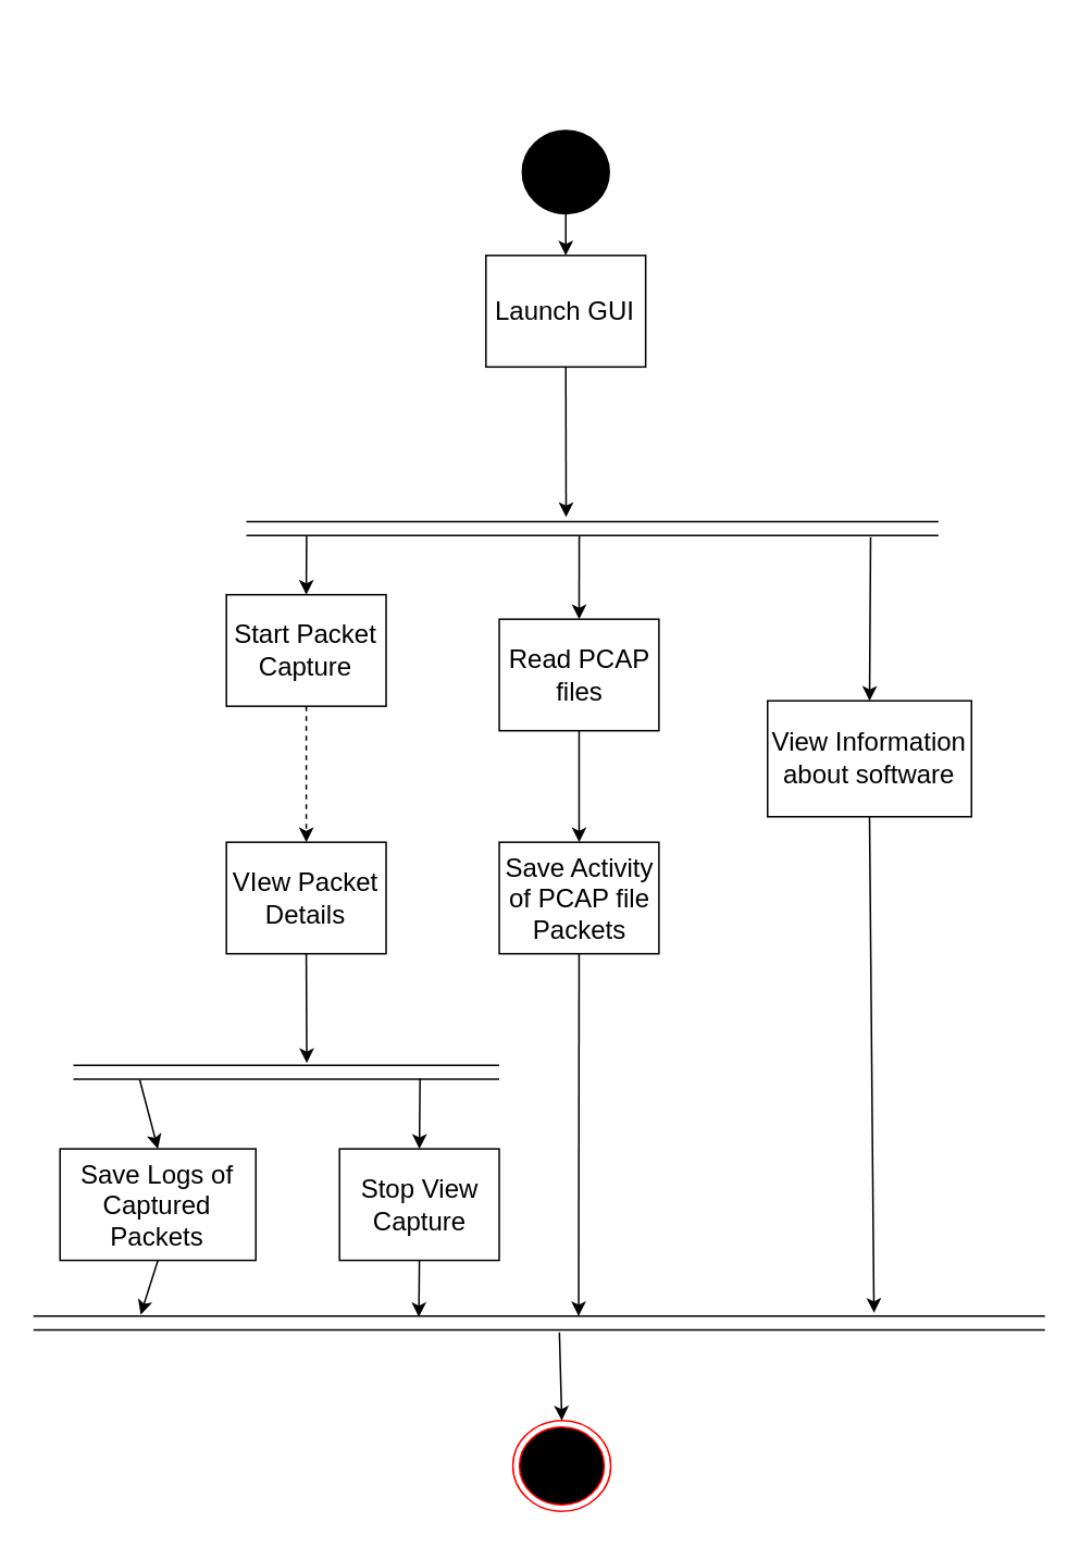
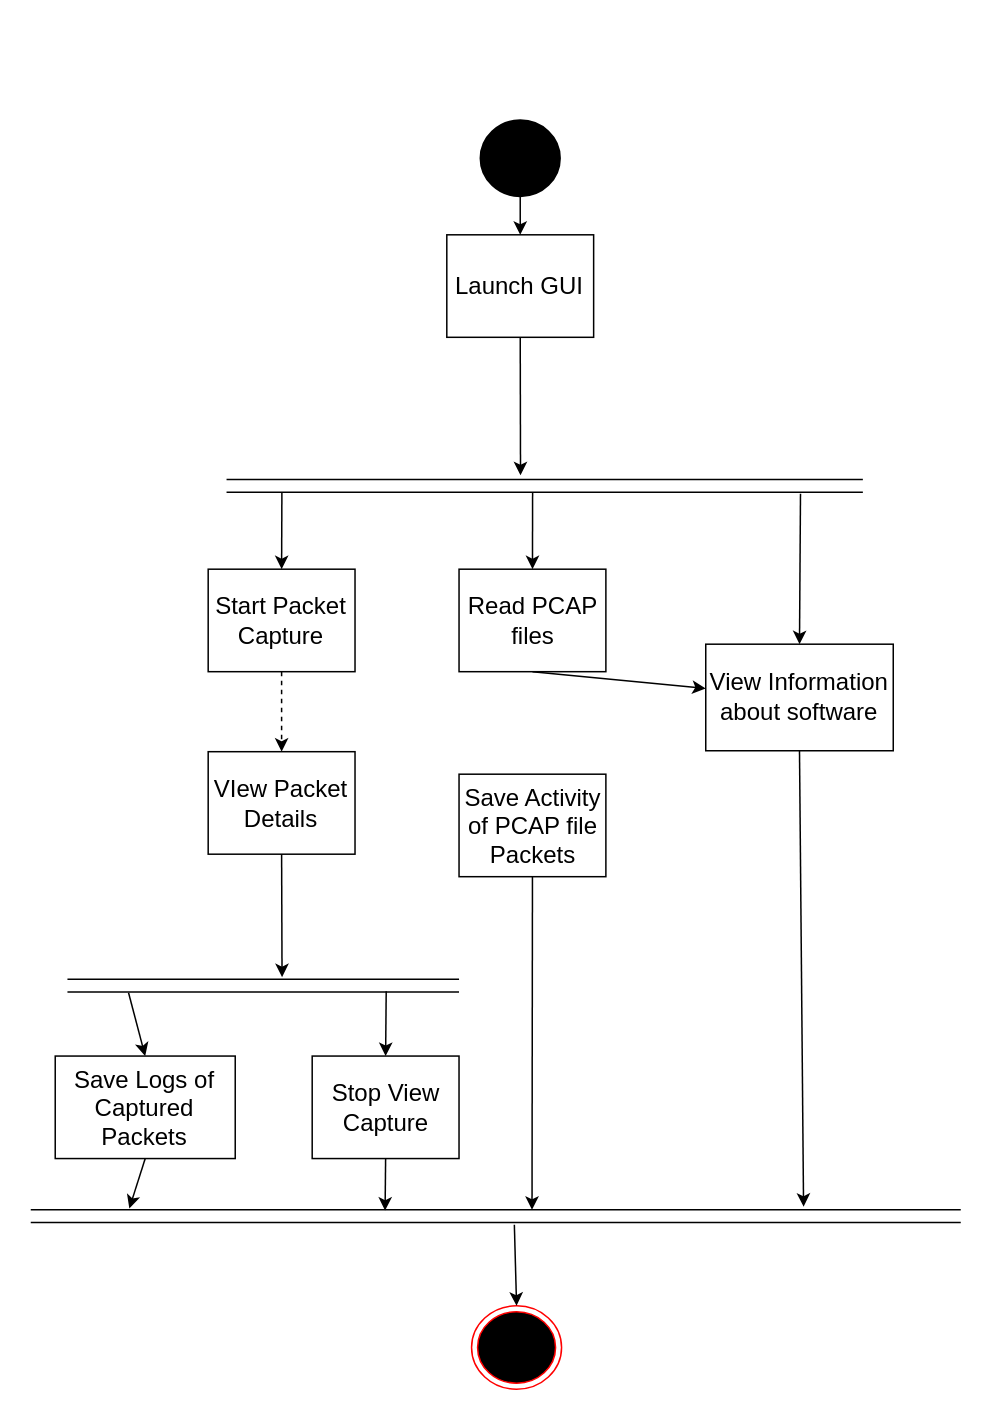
  <mxCell id="0" />
  <mxCell id="1" parent="0" />
  <mxCell id="2" value="" style="group" parent="1" vertex="1" connectable="0"><mxGeometry x="20" y="20" width="620" height="905.62" as="geometry" /></mxCell>
  <mxCell id="3" value="" style="group" parent="2" vertex="1" connectable="0"><mxGeometry y="60" width="620" height="845.62" as="geometry" /></mxCell>
  <mxCell id="4" value="" style="strokeWidth=2;html=1;shape=mxgraph.flowchart.start_2;whiteSpace=wrap;fillColor=#000000;container=0;" parent="3" vertex="1"><mxGeometry x="300.2" width="52.24" height="50" as="geometry" /></mxCell>
  <mxCell id="5" value="&lt;font style=&quot;font-size: 16px;&quot;&gt;Launch GUI&lt;/font&gt;" style="points=[[0.25,0,0],[0.5,0,0],[0.75,0,0],[1,0.25,0],[1,0.5,0],[1,0.75,0],[0.75,1,0],[0.5,1,0],[0.25,1,0],[0,0.75,0],[0,0.5,0],[0,0.25,0]];shape=mxgraph.bpmn.task2;whiteSpace=wrap;rectStyle=rounded;size=10;html=1;container=0;expand=0;collapsible=0;taskMarker=abstract;" parent="3" vertex="1"><mxGeometry x="277.368" y="76.042" width="97.895" height="68.333" as="geometry" /></mxCell>
- <mxCell id="6" value="&lt;span style=&quot;font-size: 16px;&quot;&gt;Start Packet Capture&lt;/span&gt;" style="points=[[0.25,0,0],[0.5,0,0],[0.75,0,0],[1,0.25,0],[1,0.5,0],[1,0.75,0],[0.75,1,0],[0.5,1,0],[0.25,1,0],[0,0.75,0],[0,0.5,0],[0,0.25,0]];shape=mxgraph.bpmn.task2;whiteSpace=wrap;rectStyle=rounded;size=10;html=1;container=0;expand=0;collapsible=0;taskMarker=abstract;" parent="3" vertex="1"><mxGeometry x="118.289" y="283.958" width="97.895" height="68.333" as="geometry" /></mxCell>
+ <mxCell id="6" value="&lt;span style=&quot;font-size: 16px;&quot;&gt;Start Packet Capture&lt;/span&gt;" style="points=[[0.25,0,0],[0.5,0,0],[0.75,0,0],[1,0.25,0],[1,0.5,0],[1,0.75,0],[0.75,1,0],[0.5,1,0],[0.25,1,0],[0,0.75,0],[0,0.5,0],[0,0.25,0]];shape=mxgraph.bpmn.task2;whiteSpace=wrap;rectStyle=rounded;size=10;html=1;container=0;expand=0;collapsible=0;taskMarker=abstract;" parent="3" vertex="1"><mxGeometry x="118.289" y="298.958" width="97.895" height="68.333" as="geometry" /></mxCell>
  <mxCell id="7" value="&lt;span style=&quot;font-size: 16px;&quot;&gt;Stop View Capture&lt;/span&gt;" style="points=[[0.25,0,0],[0.5,0,0],[0.75,0,0],[1,0.25,0],[1,0.5,0],[1,0.75,0],[0.75,1,0],[0.5,1,0],[0.25,1,0],[0,0.75,0],[0,0.5,0],[0,0.25,0]];shape=mxgraph.bpmn.task2;whiteSpace=wrap;rectStyle=rounded;size=10;html=1;container=0;expand=0;collapsible=0;taskMarker=abstract;" parent="3" vertex="1"><mxGeometry x="187.632" y="623.542" width="97.895" height="68.333" as="geometry" /></mxCell>
- <mxCell id="8" value="&lt;span style=&quot;font-size: 16px;&quot;&gt;VIew Packet Details&lt;/span&gt;" style="points=[[0.25,0,0],[0.5,0,0],[0.75,0,0],[1,0.25,0],[1,0.5,0],[1,0.75,0],[0.75,1,0],[0.5,1,0],[0.25,1,0],[0,0.75,0],[0,0.5,0],[0,0.25,0]];shape=mxgraph.bpmn.task2;whiteSpace=wrap;rectStyle=rounded;size=10;html=1;container=0;expand=0;collapsible=0;taskMarker=abstract;" parent="3" vertex="1"><mxGeometry x="118.289" y="435.625" width="97.895" height="68.333" as="geometry" /></mxCell>
+ <mxCell id="8" value="&lt;span style=&quot;font-size: 16px;&quot;&gt;VIew Packet Details&lt;/span&gt;" style="points=[[0.25,0,0],[0.5,0,0],[0.75,0,0],[1,0.25,0],[1,0.5,0],[1,0.75,0],[0.75,1,0],[0.5,1,0],[0.25,1,0],[0,0.75,0],[0,0.5,0],[0,0.25,0]];shape=mxgraph.bpmn.task2;whiteSpace=wrap;rectStyle=rounded;size=10;html=1;container=0;expand=0;collapsible=0;taskMarker=abstract;" parent="3" vertex="1"><mxGeometry x="118.289" y="420.625" width="97.895" height="68.333" as="geometry" /></mxCell>
  <mxCell id="9" value="&lt;span style=&quot;font-size: 16px;&quot;&gt;Save Logs of Captured Packets&lt;/span&gt;" style="points=[[0.25,0,0],[0.5,0,0],[0.75,0,0],[1,0.25,0],[1,0.5,0],[1,0.75,0],[0.75,1,0],[0.5,1,0],[0.25,1,0],[0,0.75,0],[0,0.5,0],[0,0.25,0]];shape=mxgraph.bpmn.task2;whiteSpace=wrap;rectStyle=rounded;size=10;html=1;container=0;expand=0;collapsible=0;taskMarker=abstract;" parent="3" vertex="1"><mxGeometry x="16.316" y="623.542" width="120" height="68.333" as="geometry" /></mxCell>
  <mxCell id="10" value="&lt;span style=&quot;font-size: 16px;&quot;&gt;View Information about software&lt;/span&gt;" style="points=[[0.25,0,0],[0.5,0,0],[0.75,0,0],[1,0.25,0],[1,0.5,0],[1,0.75,0],[0.75,1,0],[0.5,1,0],[0.25,1,0],[0,0.75,0],[0,0.5,0],[0,0.25,0]];shape=mxgraph.bpmn.task2;whiteSpace=wrap;rectStyle=rounded;size=10;html=1;container=0;expand=0;collapsible=0;taskMarker=abstract;" parent="3" vertex="1"><mxGeometry x="450" y="348.96" width="125" height="71.04" as="geometry" /></mxCell>
  <mxCell id="11" value="&lt;span style=&quot;font-size: 16px;&quot;&gt;Read PCAP files&lt;/span&gt;" style="points=[[0.25,0,0],[0.5,0,0],[0.75,0,0],[1,0.25,0],[1,0.5,0],[1,0.75,0],[0.75,1,0],[0.5,1,0],[0.25,1,0],[0,0.75,0],[0,0.5,0],[0,0.25,0]];shape=mxgraph.bpmn.task2;whiteSpace=wrap;rectStyle=rounded;size=10;html=1;container=0;expand=0;collapsible=0;taskMarker=abstract;" parent="3" vertex="1"><mxGeometry x="285.526" y="298.958" width="97.895" height="68.333" as="geometry" /></mxCell>
  <mxCell id="12" value="" style="endArrow=classic;html=1;rounded=0;exitX=0.5;exitY=1;exitDx=0;exitDy=0;exitPerimeter=0;entryX=0.5;entryY=0;entryDx=0;entryDy=0;entryPerimeter=0;" parent="3" source="4" target="5" edge="1"><mxGeometry width="50" height="50" relative="1" as="geometry"><mxPoint x="293.684" y="179.375" as="sourcePoint" /><mxPoint x="334.474" y="136.667" as="targetPoint" /></mxGeometry></mxCell>
  <mxCell id="13" value="" style="endArrow=classic;html=1;rounded=0;exitX=0.5;exitY=1;exitDx=0;exitDy=0;exitPerimeter=0;entryX=0.5;entryY=0;entryDx=0;entryDy=0;entryPerimeter=0;dashed=1;" parent="3" source="6" target="8" edge="1"><mxGeometry width="50" height="50" relative="1" as="geometry"><mxPoint x="293.684" y="350.208" as="sourcePoint" /><mxPoint x="334.474" y="307.5" as="targetPoint" /></mxGeometry></mxCell>
  <mxCell id="14" value="" style="endArrow=classic;html=1;rounded=0;entryX=0.5;entryY=0;entryDx=0;entryDy=0;entryPerimeter=0;exitX=0.156;exitY=1.061;exitDx=0;exitDy=0;exitPerimeter=0;" parent="3" source="23" target="9" edge="1"><mxGeometry width="50" height="50" relative="1" as="geometry"><mxPoint x="65.263" y="580.833" as="sourcePoint" /><mxPoint x="334.474" y="307.5" as="targetPoint" /></mxGeometry></mxCell>
  <mxCell id="15" value="&lt;span style=&quot;font-size: 16px;&quot;&gt;Save Activity of PCAP file Packets&lt;/span&gt;" style="points=[[0.25,0,0],[0.5,0,0],[0.75,0,0],[1,0.25,0],[1,0.5,0],[1,0.75,0],[0.75,1,0],[0.5,1,0],[0.25,1,0],[0,0.75,0],[0,0.5,0],[0,0.25,0]];shape=mxgraph.bpmn.task2;whiteSpace=wrap;rectStyle=rounded;size=10;html=1;container=0;expand=0;collapsible=0;taskMarker=abstract;" parent="3" vertex="1"><mxGeometry x="285.526" y="435.625" width="97.895" height="68.333" as="geometry" /></mxCell>
  <mxCell id="16" value="" style="endArrow=classic;html=1;rounded=0;entryX=0.5;entryY=0;entryDx=0;entryDy=0;entryPerimeter=0;exitX=0.814;exitY=0.95;exitDx=0;exitDy=0;exitPerimeter=0;" parent="3" source="23" target="7" edge="1"><mxGeometry width="50" height="50" relative="1" as="geometry"><mxPoint x="236.579" y="580.833" as="sourcePoint" /><mxPoint x="130.526" y="512.5" as="targetPoint" /></mxGeometry></mxCell>
  <mxCell id="17" value="" style="endArrow=classic;html=1;rounded=0;exitX=0.5;exitY=1;exitDx=0;exitDy=0;exitPerimeter=0;entryX=0.462;entryY=-0.328;entryDx=0;entryDy=0;entryPerimeter=0;" parent="3" source="5" target="19" edge="1"><mxGeometry width="50" height="50" relative="1" as="geometry"><mxPoint x="322.237" y="187.917" as="sourcePoint" /><mxPoint x="314.079" y="239.167" as="targetPoint" /></mxGeometry></mxCell>
- <mxCell id="18" value="" style="endArrow=classic;html=1;rounded=0;exitX=0.5;exitY=1;exitDx=0;exitDy=0;exitPerimeter=0;entryX=0.5;entryY=0;entryDx=0;entryDy=0;entryPerimeter=0;" parent="3" source="11" target="15" edge="1"><mxGeometry width="50" height="50" relative="1" as="geometry"><mxPoint x="220.263" y="316.042" as="sourcePoint" /><mxPoint x="220.263" y="384.375" as="targetPoint" /></mxGeometry></mxCell>
+ <mxCell id="18" value="" style="endArrow=classic;html=1;rounded=0;exitX=0.5;exitY=1;exitDx=0;exitDy=0;exitPerimeter=0;" parent="3" source="11" target="10" edge="1"><mxGeometry width="50" height="50" relative="1" as="geometry"><mxPoint x="220.263" y="316.042" as="sourcePoint" /><mxPoint x="220.263" y="384.375" as="targetPoint" /></mxGeometry></mxCell>
  <mxCell id="19" value="" style="verticalLabelPosition=bottom;shadow=0;dashed=0;align=center;html=1;verticalAlign=top;shape=mxgraph.electrical.transmission.2_line_bus;container=0;" parent="3" vertex="1"><mxGeometry x="130.526" y="239.167" width="424.211" height="8.542" as="geometry" /></mxCell>
  <mxCell id="20" value="" style="endArrow=classic;html=1;rounded=0;entryX=0.5;entryY=0;entryDx=0;entryDy=0;entryPerimeter=0;exitX=0.087;exitY=1.061;exitDx=0;exitDy=0;exitPerimeter=0;" parent="3" source="19" target="6" edge="1"><mxGeometry width="50" height="50" relative="1" as="geometry"><mxPoint x="179.474" y="273.333" as="sourcePoint" /><mxPoint x="321.421" y="246" as="targetPoint" /></mxGeometry></mxCell>
  <mxCell id="21" value="" style="endArrow=classic;html=1;rounded=0;entryX=0.5;entryY=0;entryDx=0;entryDy=0;entryPerimeter=0;exitX=0.481;exitY=1.006;exitDx=0;exitDy=0;exitPerimeter=0;" parent="3" source="19" target="11" edge="1"><mxGeometry width="50" height="50" relative="1" as="geometry"><mxPoint x="269.211" y="249.417" as="sourcePoint" /><mxPoint x="329.579" y="254.542" as="targetPoint" /></mxGeometry></mxCell>
  <mxCell id="22" value="" style="endArrow=classic;html=1;rounded=0;exitX=0.902;exitY=1.117;exitDx=0;exitDy=0;exitPerimeter=0;entryX=0.5;entryY=0;entryDx=0;entryDy=0;entryPerimeter=0;" parent="3" source="19" target="10" edge="1"><mxGeometry width="50" height="50" relative="1" as="geometry"><mxPoint x="338.553" y="205" as="sourcePoint" /><mxPoint x="337.737" y="263.083" as="targetPoint" /></mxGeometry></mxCell>
  <mxCell id="23" value="" style="verticalLabelPosition=bottom;shadow=0;dashed=0;align=center;html=1;verticalAlign=top;shape=mxgraph.electrical.transmission.2_line_bus;container=0;" parent="3" vertex="1"><mxGeometry x="24.474" y="572.292" width="261.053" height="8.542" as="geometry" /></mxCell>
  <mxCell id="24" value="" style="endArrow=classic;html=1;rounded=0;exitX=0.5;exitY=1;exitDx=0;exitDy=0;exitPerimeter=0;entryX=0.548;entryY=-0.161;entryDx=0;entryDy=0;entryPerimeter=0;" parent="3" source="8" target="23" edge="1"><mxGeometry width="50" height="50" relative="1" as="geometry"><mxPoint x="203.947" y="478.333" as="sourcePoint" /><mxPoint x="244.737" y="435.625" as="targetPoint" /></mxGeometry></mxCell>
  <mxCell id="25" value="" style="ellipse;html=1;shape=endState;fillColor=#000000;strokeColor=#ff0000;container=0;" parent="3" vertex="1"><mxGeometry x="293.88" y="790" width="60" height="55.62" as="geometry" /></mxCell>
  <mxCell id="26" value="" style="verticalLabelPosition=bottom;shadow=0;dashed=0;align=center;html=1;verticalAlign=top;shape=mxgraph.electrical.transmission.2_line_bus;container=0;" parent="3" vertex="1"><mxGeometry y="726.042" width="620" height="8.542" as="geometry" /></mxCell>
  <mxCell id="27" value="" style="endArrow=classic;html=1;rounded=0;exitX=0.5;exitY=1;exitDx=0;exitDy=0;exitPerimeter=0;entryX=0.106;entryY=-0.106;entryDx=0;entryDy=0;entryPerimeter=0;" parent="3" source="9" target="26" edge="1"><mxGeometry width="50" height="50" relative="1" as="geometry"><mxPoint x="244.737" y="589.375" as="sourcePoint" /><mxPoint x="65.263" y="726.042" as="targetPoint" /></mxGeometry></mxCell>
  <mxCell id="28" value="" style="endArrow=classic;html=1;rounded=0;exitX=0.5;exitY=1;exitDx=0;exitDy=0;exitPerimeter=0;entryX=0.381;entryY=0.061;entryDx=0;entryDy=0;entryPerimeter=0;" parent="3" source="7" target="26" edge="1"><mxGeometry width="50" height="50" relative="1" as="geometry"><mxPoint x="73.421" y="700.417" as="sourcePoint" /><mxPoint x="74.237" y="733.729" as="targetPoint" /></mxGeometry></mxCell>
  <mxCell id="29" value="" style="endArrow=classic;html=1;rounded=0;exitX=0.5;exitY=1;exitDx=0;exitDy=0;exitPerimeter=0;entryX=0.539;entryY=0;entryDx=0;entryDy=0;entryPerimeter=0;" parent="3" source="15" target="26" edge="1"><mxGeometry width="50" height="50" relative="1" as="geometry"><mxPoint x="244.737" y="700.417" as="sourcePoint" /><mxPoint x="244.737" y="735.438" as="targetPoint" /></mxGeometry></mxCell>
  <mxCell id="30" value="" style="endArrow=classic;html=1;rounded=0;exitX=0.5;exitY=1;exitDx=0;exitDy=0;exitPerimeter=0;entryX=0.831;entryY=-0.243;entryDx=0;entryDy=0;entryPerimeter=0;" parent="3" source="10" target="26" edge="1"><mxGeometry width="50" height="50" relative="1" as="geometry"><mxPoint x="342.632" y="512.5" as="sourcePoint" /><mxPoint x="522.105" y="700.417" as="targetPoint" /></mxGeometry></mxCell>
  <mxCell id="31" value="" style="endArrow=classic;html=1;rounded=0;exitX=0.52;exitY=1.162;exitDx=0;exitDy=0;exitPerimeter=0;entryX=0.5;entryY=0;entryDx=0;entryDy=0;" parent="3" source="26" target="25" edge="1"><mxGeometry width="50" height="50" relative="1" as="geometry"><mxPoint x="334.474" y="187.917" as="sourcePoint" /><mxPoint x="334.474" y="245.146" as="targetPoint" /></mxGeometry></mxCell>
